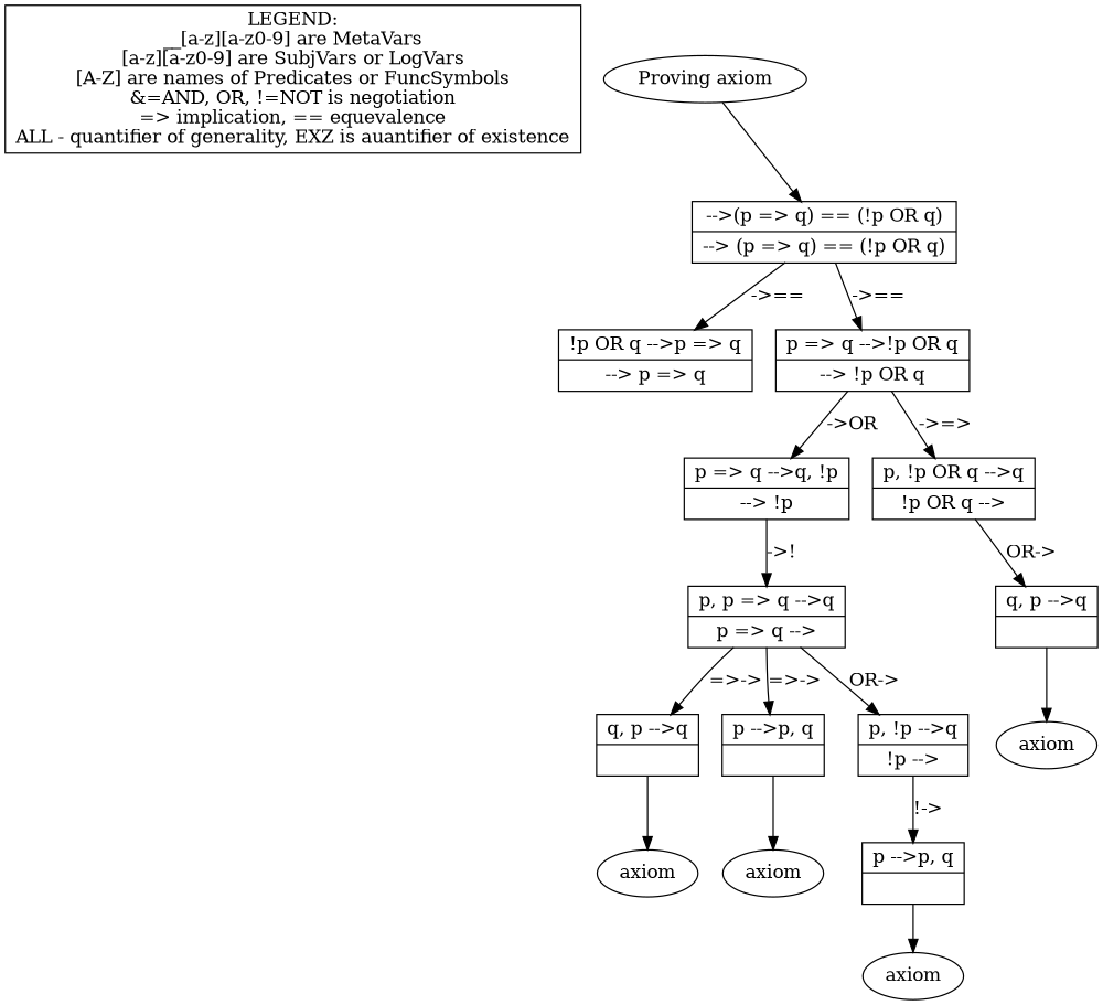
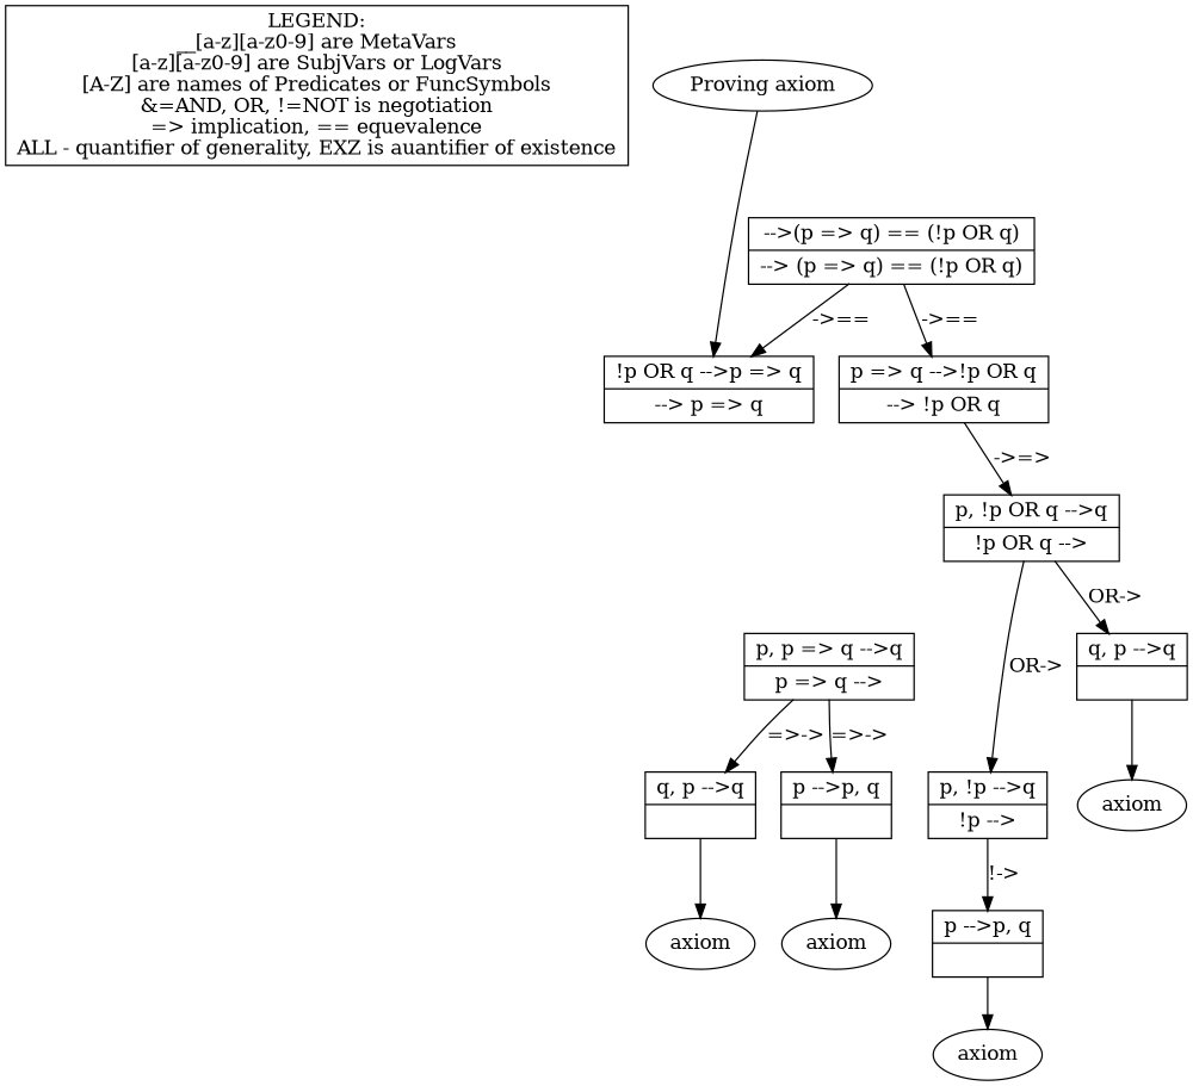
  digraph {
    node [shape=record]
    n1 [label="LEGEND:\n__[a-z][a-z0-9] are MetaVars\n[a-z][a-z0-9] are SubjVars or LogVars\n[A-Z] are names of Predicates or FuncSymbols\n&=AND, OR, !=NOT is negotiation\n=> implication, == equevalence\nALL - quantifier of generality, EXZ is auantifier of existence" shape=box]
    n2 [label="Proving axiom" shape=""]
    n3 [label="{<seq>  --\>(p =\> q) == (!p OR q) |<lastfip> --\> (p =\> q) == (!p OR q) }"]
    n4 [label="{<seq> !p OR q --\>p =\> q |<lastfip> --\> p =\> q }"]
    n5 [label="{<seq> p =\> q --\>!p OR q |<lastfip> --\> !p OR q }"]
-   n6 [label="{<seq> p =\> q --\>q, !p |<lastfip> --\> !p }"]
    n7 [label="{<seq> p, !p OR q --\>q |<lastfip> !p OR q --\> }"]
    n8 [label=axiom shape=""]
    n9 [label=axiom shape=""]
    n10 [label="{<seq> q, p --\>q |<lastfip>  }"]
    n11 [label="{<seq> p --\>p, q |<lastfip>  }"]
    n12 [label=axiom shape=""]
    n13 [label="{<seq> p --\>p, q |<lastfip>  }"]
    n14 [label=axiom shape=""]
    n15 [label="{<seq> q, p --\>q |<lastfip>  }"]
    n16 [label="{<seq> p, !p --\>q |<lastfip> !p --\> }"]
    n17 [label="{<seq> p, p =\> q --\>q |<lastfip> p =\> q --\> }"]
-   n2 -> n3
+   n2 -> n4
    n3 -> n4 [label="->=="]
    n3 -> n5 [label="->=="]
-   n5 -> n6 [label="->OR"]
    n5 -> n7 [label="->=>"]
-   n6 -> n17 [label="->!"]
    n7 -> n15 [label="OR->"]
-   n17 -> n16 [label="OR->"]
+   n7 -> n16 [label="OR->"]
    n10 -> n9
    n11 -> n8
    n13 -> n12
    n15 -> n14
    n16 -> n13 [label="!->"]
    n17 -> n10 [label="=>->"]
    n17 -> n11 [label="=>->"]
  }
